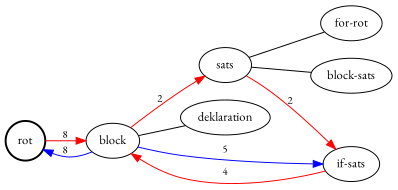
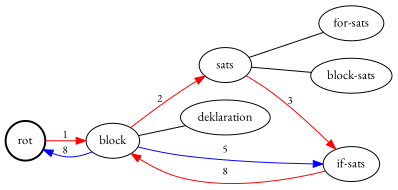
  digraph {
    fontname="EB Garamond"
    rankdir=LR
    node [color=black fontcolor=black fontname="EB Garamond" fontsize=13 style=solid]
    edge [color=red fontname="EB Garamond" fontsize=11]
    rot [shape=circle style=bold]
    block
    sats
    deklaration
    n5 [label="if-sats"]
-   n6 [label="for-rot"]
+   n6 [label="for-sats"]
    n7 [label="block-sats"]
-   rot -> block [label=8]
+   rot -> block [label=1]
    block -> rot [color=blue label=8]
    block -> sats [label=2]
    block -> deklaration [dir=none color=""]
    block -> n5 [color=blue label=5]
-   sats -> n5 [label=2]
+   sats -> n5 [label=3]
    sats -> n6 [dir=none color=""]
    sats -> n7 [dir=none color=""]
-   n5 -> block [label=4]
+   n5 -> block [label=8]
  }
